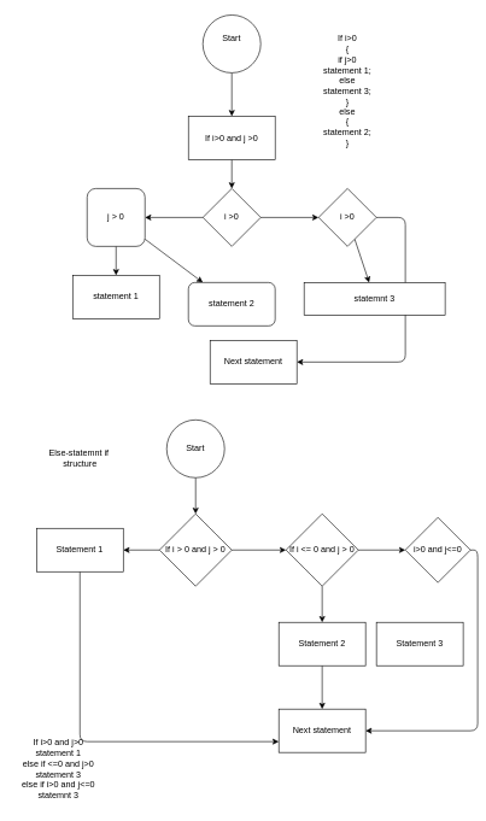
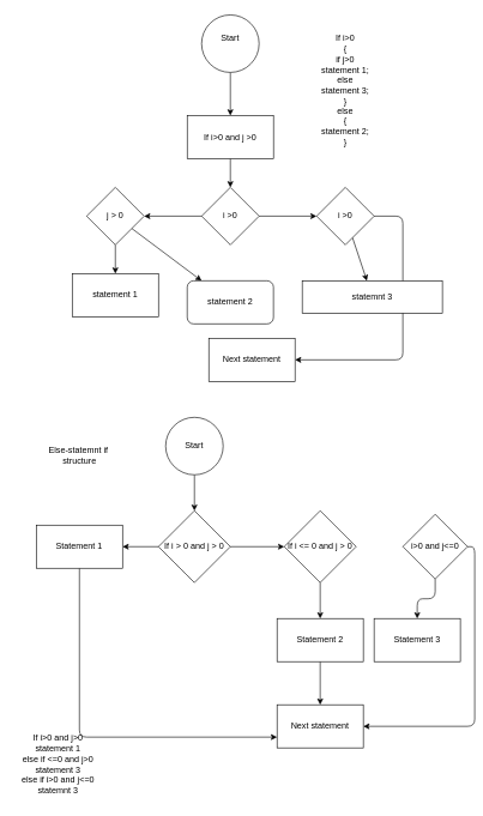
  <mxCell id="0" />
  <mxCell id="1" parent="0" />
  <mxCell id="2" value="" style="edgeStyle=none;html=1;" edge="1" parent="1" source="3" target="5"><mxGeometry relative="1" as="geometry" /></mxCell>
  <mxCell id="3" value="Start&lt;div&gt;&lt;br&gt;&lt;/div&gt;" style="ellipse;whiteSpace=wrap;html=1;aspect=fixed;" vertex="1" parent="1"><mxGeometry x="280" y="20" width="80" height="80" as="geometry" /></mxCell>
  <mxCell id="4" value="" style="edgeStyle=none;html=1;" edge="1" parent="1" source="5" target="8"><mxGeometry relative="1" as="geometry" /></mxCell>
  <mxCell id="5" value="If i&amp;gt;0 and j &amp;gt;0" style="whiteSpace=wrap;html=1;" vertex="1" parent="1"><mxGeometry x="260" y="160" width="120" height="60" as="geometry" /></mxCell>
  <mxCell id="6" value="" style="edgeStyle=none;html=1;" edge="1" parent="1" source="8" target="11"><mxGeometry relative="1" as="geometry" /></mxCell>
  <mxCell id="7" value="" style="edgeStyle=none;html=1;" edge="1" parent="1" source="8" target="16"><mxGeometry relative="1" as="geometry" /></mxCell>
  <mxCell id="8" value="i &amp;gt;0" style="rhombus;whiteSpace=wrap;html=1;" vertex="1" parent="1"><mxGeometry x="280" y="260" width="80" height="80" as="geometry" /></mxCell>
  <mxCell id="9" value="" style="edgeStyle=none;html=1;" edge="1" parent="1" source="11" target="12"><mxGeometry relative="1" as="geometry" /></mxCell>
  <mxCell id="10" value="" style="edgeStyle=none;html=1;" edge="1" parent="1" source="11" target="13"><mxGeometry relative="1" as="geometry" /></mxCell>
- <mxCell id="11" value="j &amp;gt; 0" style="whiteSpace=wrap;html=1;rounded=1;" vertex="1" parent="1"><mxGeometry x="120" y="260" width="80" height="80" as="geometry" /></mxCell>
+ <mxCell id="11" value="j &amp;gt; 0" style="rhombus;whiteSpace=wrap;html=1;" vertex="1" parent="1"><mxGeometry x="120" y="260" width="80" height="80" as="geometry" /></mxCell>
  <mxCell id="12" value="statement 1" style="whiteSpace=wrap;html=1;" vertex="1" parent="1"><mxGeometry x="100" y="380" width="120" height="60" as="geometry" /></mxCell>
  <mxCell id="13" value="statement 2" style="rounded=1;whiteSpace=wrap;html=1;" vertex="1" parent="1"><mxGeometry x="260" y="390" width="120" height="60" as="geometry" /></mxCell>
  <mxCell id="14" value="" style="edgeStyle=none;html=1;" edge="1" parent="1" source="16" target="17"><mxGeometry relative="1" as="geometry" /></mxCell>
  <mxCell id="15" value="" style="edgeStyle=orthogonalEdgeStyle;html=1;" edge="1" parent="1" source="16" target="18"><mxGeometry relative="1" as="geometry"><Array as="points"><mxPoint x="560" y="300" /><mxPoint x="560" y="500" /></Array></mxGeometry></mxCell>
  <mxCell id="16" value="i &amp;gt;0" style="rhombus;whiteSpace=wrap;html=1;" vertex="1" parent="1"><mxGeometry x="440" y="260" width="80" height="80" as="geometry" /></mxCell>
  <mxCell id="17" value="statemnt 3" style="whiteSpace=wrap;html=1;" vertex="1" parent="1"><mxGeometry x="420" y="390" width="195" height="45" as="geometry" /></mxCell>
  <mxCell id="18" value="Next statement" style="whiteSpace=wrap;html=1;" vertex="1" parent="1"><mxGeometry x="290" y="470" width="120" height="60" as="geometry" /></mxCell>
  <mxCell id="19" value="If i&amp;gt;0&lt;div&gt;{&lt;/div&gt;&lt;div&gt;if j&amp;gt;0&lt;/div&gt;&lt;div&gt;statement 1;&lt;/div&gt;&lt;div&gt;else&lt;/div&gt;&lt;div&gt;statement 3;&lt;/div&gt;&lt;div&gt;}&lt;/div&gt;&lt;div&gt;else&lt;/div&gt;&lt;div&gt;{&lt;/div&gt;&lt;div&gt;statement 2;&lt;/div&gt;&lt;div&gt;}&lt;/div&gt;" style="text;strokeColor=none;align=center;fillColor=none;html=1;verticalAlign=middle;whiteSpace=wrap;rounded=0;" vertex="1" parent="1"><mxGeometry x="415" y="80" width="130" height="90" as="geometry" /></mxCell>
  <mxCell id="20" value="" style="edgeStyle=orthogonalEdgeStyle;html=1;" edge="1" parent="1" source="21" target="24"><mxGeometry relative="1" as="geometry" /></mxCell>
  <mxCell id="21" value="Start" style="ellipse;whiteSpace=wrap;html=1;aspect=fixed;" vertex="1" parent="1"><mxGeometry x="230" y="580" width="80" height="80" as="geometry" /></mxCell>
  <mxCell id="22" value="" style="edgeStyle=orthogonalEdgeStyle;html=1;" edge="1" parent="1" source="24" target="26"><mxGeometry relative="1" as="geometry" /></mxCell>
  <mxCell id="23" value="" style="edgeStyle=orthogonalEdgeStyle;html=1;" edge="1" parent="1" source="24" target="29"><mxGeometry relative="1" as="geometry" /></mxCell>
  <mxCell id="24" value="If i &amp;gt; 0 and j &amp;gt; 0" style="rhombus;whiteSpace=wrap;html=1;" vertex="1" parent="1"><mxGeometry x="220" y="710" width="100" height="100" as="geometry" /></mxCell>
  <mxCell id="25" style="edgeStyle=orthogonalEdgeStyle;html=1;exitX=0.5;exitY=1;exitDx=0;exitDy=0;entryX=0;entryY=0.75;entryDx=0;entryDy=0;" edge="1" parent="1" source="26" target="36"><mxGeometry relative="1" as="geometry" /></mxCell>
  <mxCell id="26" value="Statement 1" style="whiteSpace=wrap;html=1;" vertex="1" parent="1"><mxGeometry x="50" y="730" width="120" height="60" as="geometry" /></mxCell>
- <mxCell id="27" value="" style="edgeStyle=orthogonalEdgeStyle;html=1;" edge="1" parent="1" source="29" target="32"><mxGeometry relative="1" as="geometry" /></mxCell>
  <mxCell id="28" value="" style="edgeStyle=orthogonalEdgeStyle;html=1;" edge="1" parent="1" source="29" target="34"><mxGeometry relative="1" as="geometry" /></mxCell>
  <mxCell id="29" value="If i &amp;lt;= 0 and j &amp;gt; 0" style="rhombus;whiteSpace=wrap;html=1;" vertex="1" parent="1"><mxGeometry x="395" y="710" width="100" height="100" as="geometry" /></mxCell>
+ <mxCell id="30" value="" style="edgeStyle=orthogonalEdgeStyle;html=1;" edge="1" parent="1" source="32" target="35"><mxGeometry relative="1" as="geometry" /></mxCell>
  <mxCell id="31" style="edgeStyle=orthogonalEdgeStyle;html=1;exitX=1;exitY=0.5;exitDx=0;exitDy=0;entryX=1;entryY=0.5;entryDx=0;entryDy=0;" edge="1" parent="1" source="32" target="36"><mxGeometry relative="1" as="geometry" /></mxCell>
  <mxCell id="32" value="i&amp;gt;0 and j&amp;lt;=0" style="rhombus;whiteSpace=wrap;html=1;" vertex="1" parent="1"><mxGeometry x="560" y="715" width="90" height="90" as="geometry" /></mxCell>
  <mxCell id="33" value="" style="edgeStyle=orthogonalEdgeStyle;html=1;" edge="1" parent="1" source="34" target="36"><mxGeometry relative="1" as="geometry" /></mxCell>
  <mxCell id="34" value="Statement 2" style="whiteSpace=wrap;html=1;" vertex="1" parent="1"><mxGeometry x="385" y="860" width="120" height="60" as="geometry" /></mxCell>
  <mxCell id="35" value="Statement 3" style="whiteSpace=wrap;html=1;" vertex="1" parent="1"><mxGeometry x="520" y="860" width="120" height="60" as="geometry" /></mxCell>
  <mxCell id="36" value="Next statement" style="whiteSpace=wrap;html=1;" vertex="1" parent="1"><mxGeometry x="385" y="980" width="120" height="60" as="geometry" /></mxCell>
  <mxCell id="37" value="Else-statemnt if&amp;nbsp;&lt;div&gt;structure&lt;/div&gt;" style="text;html=1;align=center;verticalAlign=middle;resizable=0;points=[];autosize=1;strokeColor=none;fillColor=none;" vertex="1" parent="1"><mxGeometry x="65" y="613" width="90" height="40" as="geometry" /></mxCell>
  <mxCell id="38" value="If i&amp;gt;0 and j&amp;gt;0&lt;div&gt;statement 1&lt;/div&gt;&lt;div&gt;else if &amp;lt;=0 and j&amp;gt;0&lt;/div&gt;&lt;div&gt;statement 3&lt;/div&gt;&lt;div&gt;else if i&amp;gt;0 and j&amp;lt;=0&lt;/div&gt;&lt;div&gt;statemnt 3&lt;/div&gt;" style="text;html=1;align=center;verticalAlign=middle;resizable=0;points=[];autosize=1;strokeColor=none;fillColor=none;" vertex="1" parent="1"><mxGeometry x="20" y="1013" width="120" height="100" as="geometry" /></mxCell>
